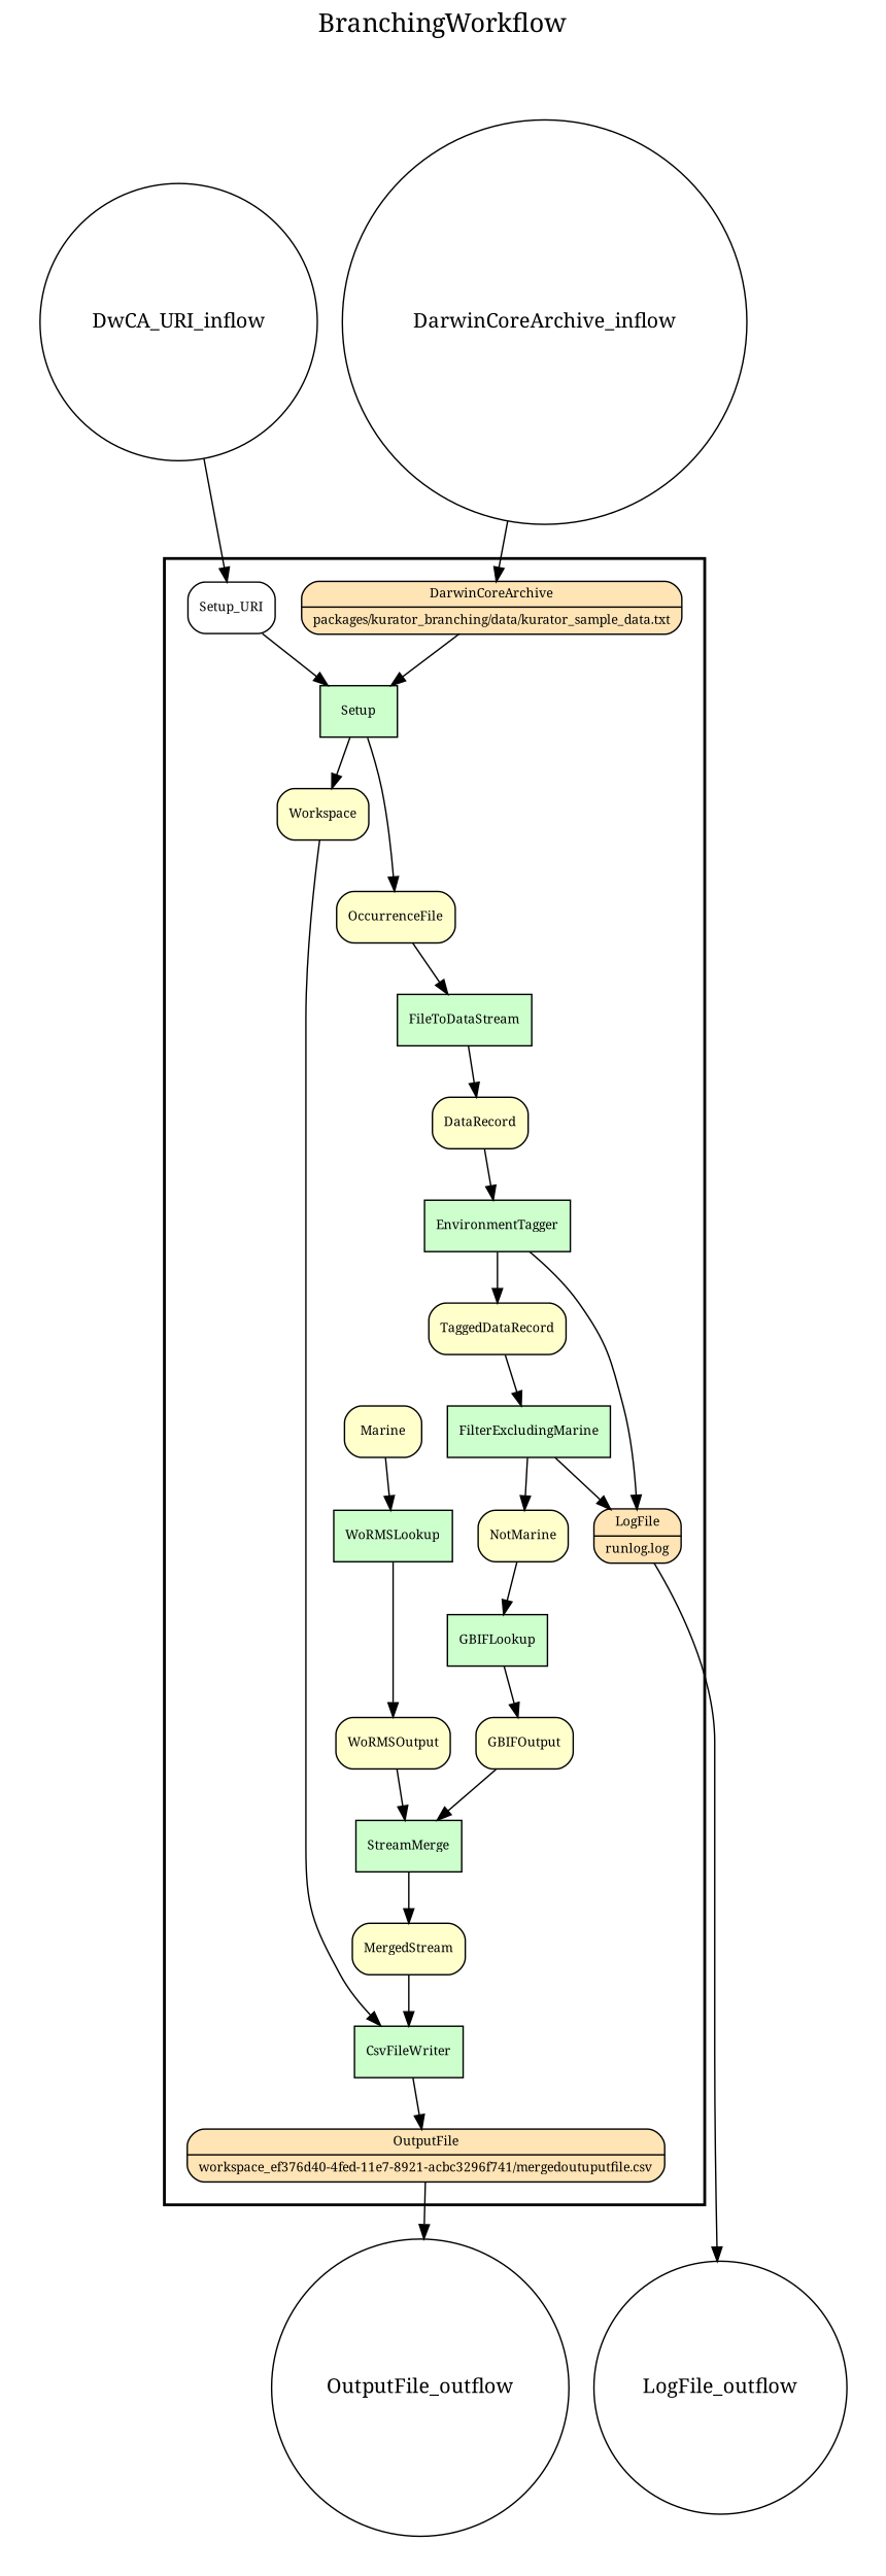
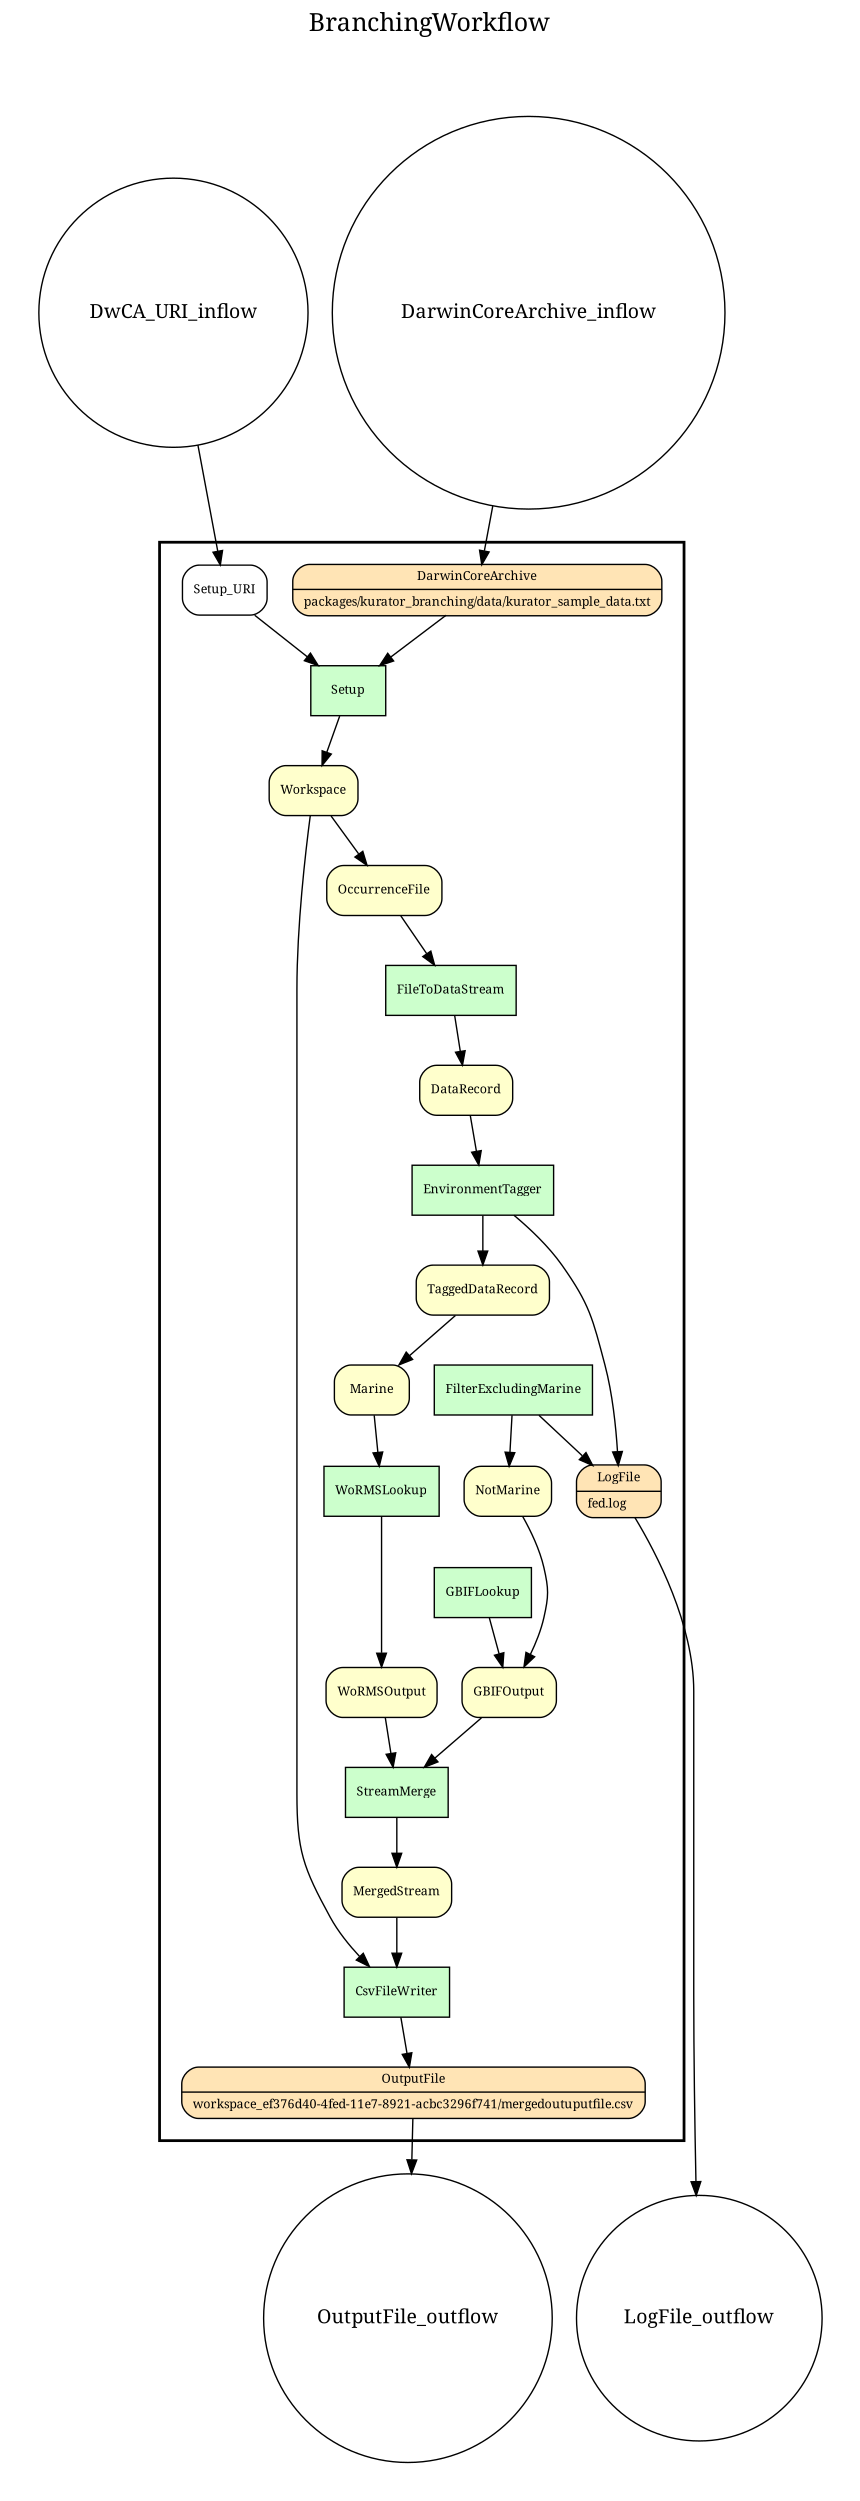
  digraph {
    fontname="Noto Serif"
    fontsize=18
    label=BranchingWorkflow
    labelloc=t
    rankdir=TB
    node [fillcolor="#FFFFCC" fontname="Noto Serif" fontsize=9 peripheries=1 shape=box style="rounded,filled"]
    edge [fontname="Noto Serif"]
    Setup [fillcolor="#CCFFCC" style=filled]
    FileToDataStream [fillcolor="#CCFFCC" style=filled]
    EnvironmentTagger [fillcolor="#CCFFCC" style=filled]
    FilterExcludingMarine [fillcolor="#CCFFCC" style=filled]
    WoRMSLookup [fillcolor="#CCFFCC" style=filled]
    GBIFLookup [fillcolor="#CCFFCC" style=filled]
    StreamMerge [fillcolor="#CCFFCC" style=filled]
    CsvFileWriter [fillcolor="#CCFFCC" style=filled]
    n9 [fillcolor="#FFE4B5" label="{<f0> DarwinCoreArchive |<f1>packages/kurator_branching/data/kurator_sample_data.txt\l}" rankdir=LR shape=record]
    Workspace
    OccurrenceFile
    DataRecord
    TaggedDataRecord
    Marine
    NotMarine
    WoRMSOutput
    GBIFOutput
    MergedStream
-   n19 [fillcolor="#FFE4B5" label="{<f0> LogFile |<f1>runlog.log\l}" rankdir=LR shape=record]
+   n19 [fillcolor="#FFE4B5" label="{<f0> LogFile |<f1>fed.log\l}" rankdir=LR shape=record]
    n20 [fillcolor="#FFE4B5" label="{<f0> OutputFile |<f1>workspace_ef376d40-4fed-11e7-8921-acbc3296f741/mergedoutuputfile.csv\l}" rankdir=LR shape=record]
    n21 [fillcolor="#FFFFFF" label=Setup_URI]
    DarwinCoreArchive_inflow [fillcolor="#FFFFFF" shape=circle width=0.2 fontsize="" style=""]
    DwCA_URI_inflow [fillcolor="#FFFFFF" shape=circle width=0.2 fontsize="" style=""]
    LogFile_outflow [fillcolor="#FFFFFF" shape=circle width=0.2 fontsize="" style=""]
    OutputFile_outflow [fillcolor="#FFFFFF" shape=circle width=0.2 fontsize="" style=""]
    subgraph cluster_1 {
      color=black
      label=""
      penwidth=2
      subgraph cluster_2 {
        color=white
        label=""
        penwidth=2
        Setup
        FileToDataStream
        EnvironmentTagger
        FilterExcludingMarine
        WoRMSLookup
        GBIFLookup
        StreamMerge
        CsvFileWriter
        n9
        Workspace
        OccurrenceFile
        DataRecord
        TaggedDataRecord
        Marine
        NotMarine
        WoRMSOutput
        GBIFOutput
        MergedStream
        n19
        n20
        n21
      }
    }
    subgraph cluster_3 {
      color=white
      label=""
      penwidth=2
      subgraph cluster_4 {
        color=white
        label=""
        penwidth=2
        DarwinCoreArchive_inflow
        DwCA_URI_inflow
      }
    }
    subgraph cluster_5 {
      color=white
      label=""
      penwidth=2
      subgraph cluster_6 {
        color=white
        label=""
        penwidth=2
        LogFile_outflow
        OutputFile_outflow
      }
    }
    Setup -> Workspace
-   Setup -> OccurrenceFile
+   Workspace -> OccurrenceFile
    FileToDataStream -> DataRecord
    EnvironmentTagger -> TaggedDataRecord
    EnvironmentTagger -> n19
    FilterExcludingMarine -> NotMarine
    FilterExcludingMarine -> n19
    WoRMSLookup -> WoRMSOutput
    GBIFLookup -> GBIFOutput
    StreamMerge -> MergedStream
    CsvFileWriter -> n20
    n9 -> Setup
    Workspace -> CsvFileWriter
    OccurrenceFile -> FileToDataStream
    DataRecord -> EnvironmentTagger
-   TaggedDataRecord -> FilterExcludingMarine
+   TaggedDataRecord -> Marine
    Marine -> WoRMSLookup
-   NotMarine -> GBIFLookup
+   NotMarine -> GBIFOutput
    WoRMSOutput -> StreamMerge
    GBIFOutput -> StreamMerge
    MergedStream -> CsvFileWriter
    n19 -> LogFile_outflow
    n20 -> OutputFile_outflow
    n21 -> Setup
    DarwinCoreArchive_inflow -> n9
    DwCA_URI_inflow -> n21
  }
